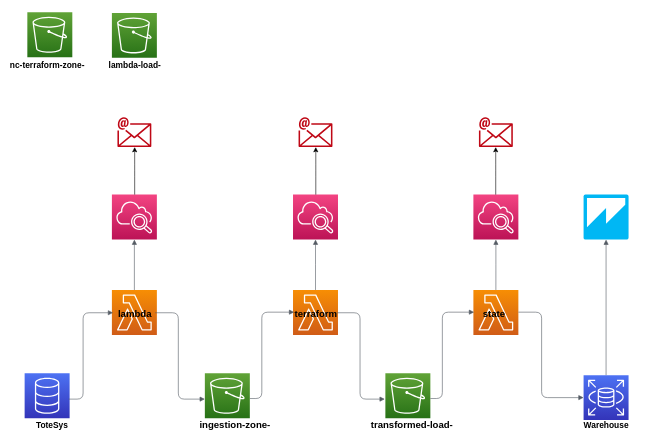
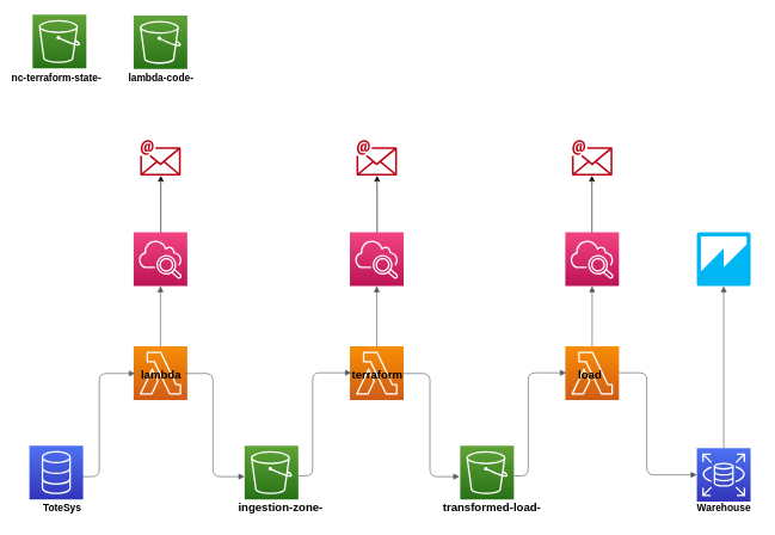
  <mxCell id="0" />
  <mxCell id="1" parent="0" />
  <mxCell id="2" value="" style="sketch=0;points=[[0,0,0],[0.25,0,0],[0.5,0,0],[0.75,0,0],[1,0,0],[0,1,0],[0.25,1,0],[0.5,1,0],[0.75,1,0],[1,1,0],[0,0.25,0],[0,0.5,0],[0,0.75,0],[1,0.25,0],[1,0.5,0],[1,0.75,0]];outlineConnect=0;fontColor=#232F3E;gradientColor=#60A337;gradientDirection=north;fillColor=#277116;strokeColor=#ffffff;dashed=0;verticalLabelPosition=bottom;verticalAlign=top;align=center;html=1;fontSize=12;fontStyle=0;aspect=fixed;shape=mxgraph.aws4.resourceIcon;resIcon=mxgraph.aws4.s3;" parent="1" vertex="1"><mxGeometry x="186" y="21" width="75" height="75" as="geometry" /></mxCell>
  <mxCell id="3" value="" style="sketch=0;points=[[0,0,0],[0.25,0,0],[0.5,0,0],[0.75,0,0],[1,0,0],[0,1,0],[0.25,1,0],[0.5,1,0],[0.75,1,0],[1,1,0],[0,0.25,0],[0,0.5,0],[0,0.75,0],[1,0.25,0],[1,0.5,0],[1,0.75,0]];outlineConnect=0;fontColor=#232F3E;gradientColor=#60A337;gradientDirection=north;fillColor=#277116;strokeColor=#ffffff;dashed=0;verticalLabelPosition=bottom;verticalAlign=top;align=center;html=1;fontSize=12;fontStyle=0;aspect=fixed;shape=mxgraph.aws4.resourceIcon;resIcon=mxgraph.aws4.s3;" parent="1" vertex="1"><mxGeometry x="341" y="622" width="75" height="75" as="geometry" /></mxCell>
  <mxCell id="4" value="" style="sketch=0;points=[[0,0,0],[0.25,0,0],[0.5,0,0],[0.75,0,0],[1,0,0],[0,1,0],[0.25,1,0],[0.5,1,0],[0.75,1,0],[1,1,0],[0,0.25,0],[0,0.5,0],[0,0.75,0],[1,0.25,0],[1,0.5,0],[1,0.75,0]];outlineConnect=0;fontColor=#232F3E;gradientColor=#F78E04;gradientDirection=north;fillColor=#D05C17;strokeColor=#ffffff;dashed=0;verticalLabelPosition=bottom;verticalAlign=top;align=center;html=1;fontSize=12;fontStyle=0;aspect=fixed;shape=mxgraph.aws4.resourceIcon;resIcon=mxgraph.aws4.lambda;" parent="1" vertex="1"><mxGeometry x="186" y="483" width="75" height="75" as="geometry" /></mxCell>
- <mxCell id="5" value="&lt;font style=&quot;font-size: 14px;&quot;&gt;lambda-load-&lt;/font&gt;" style="text;strokeColor=none;fillColor=none;html=1;fontSize=24;fontStyle=1;verticalAlign=middle;align=center;" parent="1" vertex="1"><mxGeometry x="173.5" y="85" width="100" height="40" as="geometry" /></mxCell>
+ <mxCell id="5" value="&lt;font style=&quot;font-size: 14px;&quot;&gt;lambda-code-&lt;/font&gt;" style="text;strokeColor=none;fillColor=none;html=1;fontSize=24;fontStyle=1;verticalAlign=middle;align=center;" parent="1" vertex="1"><mxGeometry x="173.5" y="85" width="100" height="40" as="geometry" /></mxCell>
  <mxCell id="6" value="&lt;font style=&quot;font-size: 16px;&quot;&gt;ingestion-zone-&lt;/font&gt;" style="text;strokeColor=none;fillColor=none;html=1;fontSize=24;fontStyle=1;verticalAlign=middle;align=center;" parent="1" vertex="1"><mxGeometry x="341" y="685" width="100" height="40" as="geometry" /></mxCell>
  <mxCell id="7" value="" style="sketch=0;points=[[0,0,0],[0.25,0,0],[0.5,0,0],[0.75,0,0],[1,0,0],[0,1,0],[0.25,1,0],[0.5,1,0],[0.75,1,0],[1,1,0],[0,0.25,0],[0,0.5,0],[0,0.75,0],[1,0.25,0],[1,0.5,0],[1,0.75,0]];outlineConnect=0;fontColor=#232F3E;gradientColor=#4D72F3;gradientDirection=north;fillColor=#3334B9;strokeColor=#ffffff;dashed=0;verticalLabelPosition=bottom;verticalAlign=top;align=center;html=1;fontSize=12;fontStyle=0;aspect=fixed;shape=mxgraph.aws4.resourceIcon;resIcon=mxgraph.aws4.database;direction=east;" parent="1" vertex="1"><mxGeometry x="40.5" y="622" width="75" height="75" as="geometry" /></mxCell>
  <mxCell id="8" value="&lt;font style=&quot;font-size: 14px;&quot;&gt;ToteSys&lt;/font&gt;" style="text;strokeColor=none;fillColor=none;html=1;fontSize=24;fontStyle=1;verticalAlign=middle;align=center;" parent="1" vertex="1"><mxGeometry x="36" y="685" width="100" height="40" as="geometry" /></mxCell>
  <mxCell id="9" value="" style="sketch=0;points=[[0,0,0],[0.25,0,0],[0.5,0,0],[0.75,0,0],[1,0,0],[0,1,0],[0.25,1,0],[0.5,1,0],[0.75,1,0],[1,1,0],[0,0.25,0],[0,0.5,0],[0,0.75,0],[1,0.25,0],[1,0.5,0],[1,0.75,0]];points=[[0,0,0],[0.25,0,0],[0.5,0,0],[0.75,0,0],[1,0,0],[0,1,0],[0.25,1,0],[0.5,1,0],[0.75,1,0],[1,1,0],[0,0.25,0],[0,0.5,0],[0,0.75,0],[1,0.25,0],[1,0.5,0],[1,0.75,0]];outlineConnect=0;fontColor=#232F3E;gradientColor=#F34482;gradientDirection=north;fillColor=#BC1356;strokeColor=#ffffff;dashed=0;verticalLabelPosition=bottom;verticalAlign=top;align=center;html=1;fontSize=12;fontStyle=0;aspect=fixed;shape=mxgraph.aws4.resourceIcon;resIcon=mxgraph.aws4.cloudwatch_2;" parent="1" vertex="1"><mxGeometry x="186" y="324" width="75" height="75" as="geometry" /></mxCell>
  <mxCell id="10" value="" style="sketch=0;points=[[0,0,0],[0.25,0,0],[0.5,0,0],[0.75,0,0],[1,0,0],[0,1,0],[0.25,1,0],[0.5,1,0],[0.75,1,0],[1,1,0],[0,0.25,0],[0,0.5,0],[0,0.75,0],[1,0.25,0],[1,0.5,0],[1,0.75,0]];outlineConnect=0;fontColor=#232F3E;gradientColor=#60A337;gradientDirection=north;fillColor=#277116;strokeColor=#ffffff;dashed=0;verticalLabelPosition=bottom;verticalAlign=top;align=center;html=1;fontSize=12;fontStyle=0;aspect=fixed;shape=mxgraph.aws4.resourceIcon;resIcon=mxgraph.aws4.s3;" parent="1" vertex="1"><mxGeometry x="45" y="20" width="75" height="75" as="geometry" /></mxCell>
- <mxCell id="11" value="&lt;font style=&quot;font-size: 14px;&quot;&gt;nc-terraform-zone-&lt;/font&gt;" style="text;strokeColor=none;fillColor=none;html=1;fontSize=24;fontStyle=1;verticalAlign=middle;align=center;" parent="1" vertex="1"><mxGeometry x="20" y="84" width="116" height="42" as="geometry" /></mxCell>
+ <mxCell id="11" value="&lt;font style=&quot;font-size: 14px;&quot;&gt;nc-terraform-state-&lt;/font&gt;" style="text;strokeColor=none;fillColor=none;html=1;fontSize=24;fontStyle=1;verticalAlign=middle;align=center;" parent="1" vertex="1"><mxGeometry x="20" y="84" width="116" height="42" as="geometry" /></mxCell>
  <mxCell id="12" value="&lt;font style=&quot;font-size: 16px;&quot;&gt;lambda&lt;/font&gt;" style="text;strokeColor=none;fillColor=none;html=1;fontSize=24;fontStyle=1;verticalAlign=middle;align=center;" parent="1" vertex="1"><mxGeometry x="173.5" y="500.5" width="100" height="40" as="geometry" /></mxCell>
  <mxCell id="13" value="" style="sketch=0;points=[[0,0,0],[0.25,0,0],[0.5,0,0],[0.75,0,0],[1,0,0],[0,1,0],[0.25,1,0],[0.5,1,0],[0.75,1,0],[1,1,0],[0,0.25,0],[0,0.5,0],[0,0.75,0],[1,0.25,0],[1,0.5,0],[1,0.75,0]];outlineConnect=0;fontColor=#232F3E;gradientColor=#F78E04;gradientDirection=north;fillColor=#D05C17;strokeColor=#ffffff;dashed=0;verticalLabelPosition=bottom;verticalAlign=top;align=center;html=1;fontSize=12;fontStyle=0;aspect=fixed;shape=mxgraph.aws4.resourceIcon;resIcon=mxgraph.aws4.lambda;" vertex="1" parent="1"><mxGeometry x="488" y="483" width="75" height="75" as="geometry" /></mxCell>
  <mxCell id="14" value="" style="sketch=0;points=[[0,0,0],[0.25,0,0],[0.5,0,0],[0.75,0,0],[1,0,0],[0,1,0],[0.25,1,0],[0.5,1,0],[0.75,1,0],[1,1,0],[0,0.25,0],[0,0.5,0],[0,0.75,0],[1,0.25,0],[1,0.5,0],[1,0.75,0]];outlineConnect=0;fontColor=#232F3E;gradientColor=#F78E04;gradientDirection=north;fillColor=#D05C17;strokeColor=#ffffff;dashed=0;verticalLabelPosition=bottom;verticalAlign=top;align=center;html=1;fontSize=12;fontStyle=0;aspect=fixed;shape=mxgraph.aws4.resourceIcon;resIcon=mxgraph.aws4.lambda;" vertex="1" parent="1"><mxGeometry x="788.76" y="483" width="75" height="75" as="geometry" /></mxCell>
  <mxCell id="15" value="" style="sketch=0;points=[[0,0,0],[0.25,0,0],[0.5,0,0],[0.75,0,0],[1,0,0],[0,1,0],[0.25,1,0],[0.5,1,0],[0.75,1,0],[1,1,0],[0,0.25,0],[0,0.5,0],[0,0.75,0],[1,0.25,0],[1,0.5,0],[1,0.75,0]];outlineConnect=0;fontColor=#232F3E;gradientColor=#60A337;gradientDirection=north;fillColor=#277116;strokeColor=#ffffff;dashed=0;verticalLabelPosition=bottom;verticalAlign=top;align=center;html=1;fontSize=12;fontStyle=0;aspect=fixed;shape=mxgraph.aws4.resourceIcon;resIcon=mxgraph.aws4.s3;" vertex="1" parent="1"><mxGeometry x="642" y="622" width="75" height="75" as="geometry" /></mxCell>
  <mxCell id="16" value="&lt;font style=&quot;font-size: 16px;&quot;&gt;transformed-load-&lt;/font&gt;" style="text;strokeColor=none;fillColor=none;html=1;fontSize=24;fontStyle=1;verticalAlign=middle;align=center;" vertex="1" parent="1"><mxGeometry x="635.5" y="685" width="100" height="40" as="geometry" /></mxCell>
  <mxCell id="17" value="&lt;font style=&quot;font-size: 16px;&quot;&gt;terraform&lt;/font&gt;" style="text;strokeColor=none;fillColor=none;html=1;fontSize=24;fontStyle=1;verticalAlign=middle;align=center;" vertex="1" parent="1"><mxGeometry x="475.5" y="500.5" width="100" height="40" as="geometry" /></mxCell>
- <mxCell id="18" value="&lt;font style=&quot;font-size: 16px;&quot;&gt;state&lt;/font&gt;" style="text;strokeColor=none;fillColor=none;html=1;fontSize=24;fontStyle=1;verticalAlign=middle;align=center;" vertex="1" parent="1"><mxGeometry x="773" y="500.5" width="100" height="40" as="geometry" /></mxCell>
+ <mxCell id="18" value="&lt;font style=&quot;font-size: 16px;&quot;&gt;load&lt;/font&gt;" style="text;strokeColor=none;fillColor=none;html=1;fontSize=24;fontStyle=1;verticalAlign=middle;align=center;" vertex="1" parent="1"><mxGeometry x="773" y="500.5" width="100" height="40" as="geometry" /></mxCell>
  <mxCell id="19" value="" style="sketch=0;points=[[0,0,0],[0.25,0,0],[0.5,0,0],[0.75,0,0],[1,0,0],[0,1,0],[0.25,1,0],[0.5,1,0],[0.75,1,0],[1,1,0],[0,0.25,0],[0,0.5,0],[0,0.75,0],[1,0.25,0],[1,0.5,0],[1,0.75,0]];outlineConnect=0;fontColor=#232F3E;gradientColor=#4D72F3;gradientDirection=north;fillColor=#3334B9;strokeColor=#ffffff;dashed=0;verticalLabelPosition=bottom;verticalAlign=top;align=center;html=1;fontSize=12;fontStyle=0;aspect=fixed;shape=mxgraph.aws4.resourceIcon;resIcon=mxgraph.aws4.rds;" vertex="1" parent="1"><mxGeometry x="972.5" y="625" width="75" height="75" as="geometry" /></mxCell>
  <mxCell id="20" value="&lt;span style=&quot;font-size: 14px;&quot;&gt;Warehouse&lt;/span&gt;" style="text;strokeColor=none;fillColor=none;html=1;fontSize=24;fontStyle=1;verticalAlign=middle;align=center;" vertex="1" parent="1"><mxGeometry x="960" y="685" width="100" height="40" as="geometry" /></mxCell>
  <mxCell id="21" value="" style="edgeStyle=elbowEdgeStyle;rounded=1;html=1;fontSize=14;" edge="1" parent="1" source="9" target="22"><mxGeometry relative="1" as="geometry" /></mxCell>
  <mxCell id="22" value="" style="sketch=0;outlineConnect=0;fontColor=#232F3E;gradientColor=none;fillColor=#BF0816;strokeColor=none;dashed=0;verticalLabelPosition=bottom;verticalAlign=top;align=center;html=1;fontSize=12;fontStyle=0;aspect=fixed;shape=mxgraph.aws4.email;" vertex="1" parent="1"><mxGeometry x="195.24" y="195" width="56.52" height="50" as="geometry" /></mxCell>
  <mxCell id="23" value="" style="outlineConnect=0;dashed=0;verticalLabelPosition=bottom;verticalAlign=top;align=center;html=1;shape=mxgraph.aws3.quicksight;fillColor=#00B7F4;gradientColor=none;fontSize=14;" vertex="1" parent="1"><mxGeometry x="972.5" y="324" width="75" height="75" as="geometry" /></mxCell>
  <mxCell id="24" value="" style="edgeStyle=elbowEdgeStyle;html=1;endArrow=block;startArrow=none;endFill=1;strokeColor=#545B64;rounded=1;fontSize=14;" edge="1" parent="1"><mxGeometry width="100" relative="1" as="geometry"><mxPoint x="114" y="665" as="sourcePoint" /><mxPoint x="188" y="521" as="targetPoint" /><Array as="points"><mxPoint x="138" y="665" /><mxPoint x="148" y="625" /><mxPoint x="138" y="665" /><mxPoint x="148" y="595" /></Array></mxGeometry></mxCell>
  <mxCell id="25" value="" style="edgeStyle=elbowEdgeStyle;html=1;endArrow=block;startArrow=none;endFill=1;strokeColor=#545B64;rounded=1;fontSize=14;" edge="1" parent="1"><mxGeometry width="100" relative="1" as="geometry"><mxPoint x="258" y="521" as="sourcePoint" /><mxPoint x="341" y="665" as="targetPoint" /><Array as="points"><mxPoint x="296.76" y="605" /></Array></mxGeometry></mxCell>
  <mxCell id="26" value="" style="edgeStyle=elbowEdgeStyle;html=1;endArrow=block;startArrow=none;endFill=1;strokeColor=#545B64;rounded=1;fontSize=14;" edge="1" parent="1"><mxGeometry width="100" relative="1" as="geometry"><mxPoint x="561" y="521" as="sourcePoint" /><mxPoint x="641" y="665" as="targetPoint" /><Array as="points"><mxPoint x="599.76" y="605" /></Array></mxGeometry></mxCell>
  <mxCell id="27" value="" style="edgeStyle=elbowEdgeStyle;html=1;endArrow=block;startArrow=none;endFill=1;strokeColor=#545B64;rounded=1;fontSize=14;" edge="1" parent="1"><mxGeometry width="100" relative="1" as="geometry"><mxPoint x="416" y="664" as="sourcePoint" /><mxPoint x="490" y="520" as="targetPoint" /><Array as="points"><mxPoint x="436" y="664" /><mxPoint x="446" y="624" /><mxPoint x="436" y="664" /><mxPoint x="446" y="594" /></Array></mxGeometry></mxCell>
  <mxCell id="28" value="" style="edgeStyle=elbowEdgeStyle;html=1;endArrow=block;startArrow=none;endFill=1;strokeColor=#545B64;rounded=1;fontSize=14;" edge="1" parent="1"><mxGeometry width="100" relative="1" as="geometry"><mxPoint x="717" y="664" as="sourcePoint" /><mxPoint x="790" y="520" as="targetPoint" /><Array as="points"><mxPoint x="737" y="664" /><mxPoint x="747" y="624" /><mxPoint x="737" y="664" /><mxPoint x="747" y="594" /></Array></mxGeometry></mxCell>
  <mxCell id="29" value="" style="edgeStyle=elbowEdgeStyle;html=1;endArrow=block;startArrow=none;endFill=1;strokeColor=#545B64;rounded=1;fontSize=14;entryX=0;entryY=0.5;entryDx=0;entryDy=0;entryPerimeter=0;" edge="1" parent="1" target="19"><mxGeometry width="100" relative="1" as="geometry"><mxPoint x="863.76" y="520" as="sourcePoint" /><mxPoint x="943.76" y="664" as="targetPoint" /><Array as="points"><mxPoint x="902.52" y="604" /></Array></mxGeometry></mxCell>
  <mxCell id="30" value="" style="edgeStyle=orthogonalEdgeStyle;html=1;endArrow=block;elbow=vertical;startArrow=none;endFill=1;strokeColor=#545B64;rounded=0;fontSize=14;entryX=0.5;entryY=1;entryDx=0;entryDy=0;entryPerimeter=0;exitX=0.5;exitY=0;exitDx=0;exitDy=0;exitPerimeter=0;" edge="1" parent="1" source="19" target="23"><mxGeometry width="100" relative="1" as="geometry"><mxPoint x="1010" y="615" as="sourcePoint" /><mxPoint x="1009.29" y="483" as="targetPoint" /><Array as="points" /></mxGeometry></mxCell>
  <mxCell id="31" value="" style="edgeStyle=orthogonalEdgeStyle;html=1;endArrow=none;elbow=vertical;startArrow=block;startFill=1;strokeColor=#545B64;rounded=0;fontSize=14;entryX=0.5;entryY=0;entryDx=0;entryDy=0;entryPerimeter=0;exitX=0.5;exitY=1;exitDx=0;exitDy=0;exitPerimeter=0;" edge="1" parent="1" source="9" target="4"><mxGeometry width="100" relative="1" as="geometry"><mxPoint x="173.5" y="445" as="sourcePoint" /><mxPoint x="273.5" y="445" as="targetPoint" /></mxGeometry></mxCell>
  <mxCell id="32" value="" style="sketch=0;points=[[0,0,0],[0.25,0,0],[0.5,0,0],[0.75,0,0],[1,0,0],[0,1,0],[0.25,1,0],[0.5,1,0],[0.75,1,0],[1,1,0],[0,0.25,0],[0,0.5,0],[0,0.75,0],[1,0.25,0],[1,0.5,0],[1,0.75,0]];points=[[0,0,0],[0.25,0,0],[0.5,0,0],[0.75,0,0],[1,0,0],[0,1,0],[0.25,1,0],[0.5,1,0],[0.75,1,0],[1,1,0],[0,0.25,0],[0,0.5,0],[0,0.75,0],[1,0.25,0],[1,0.5,0],[1,0.75,0]];outlineConnect=0;fontColor=#232F3E;gradientColor=#F34482;gradientDirection=north;fillColor=#BC1356;strokeColor=#ffffff;dashed=0;verticalLabelPosition=bottom;verticalAlign=top;align=center;html=1;fontSize=12;fontStyle=0;aspect=fixed;shape=mxgraph.aws4.resourceIcon;resIcon=mxgraph.aws4.cloudwatch_2;" vertex="1" parent="1"><mxGeometry x="488" y="324" width="75" height="75" as="geometry" /></mxCell>
  <mxCell id="33" value="" style="edgeStyle=elbowEdgeStyle;rounded=1;html=1;fontSize=14;" edge="1" parent="1" source="32" target="34"><mxGeometry relative="1" as="geometry" /></mxCell>
  <mxCell id="34" value="" style="sketch=0;outlineConnect=0;fontColor=#232F3E;gradientColor=none;fillColor=#BF0816;strokeColor=none;dashed=0;verticalLabelPosition=bottom;verticalAlign=top;align=center;html=1;fontSize=12;fontStyle=0;aspect=fixed;shape=mxgraph.aws4.email;" vertex="1" parent="1"><mxGeometry x="497.24" y="195" width="56.52" height="50" as="geometry" /></mxCell>
  <mxCell id="35" value="" style="edgeStyle=orthogonalEdgeStyle;html=1;endArrow=none;elbow=vertical;startArrow=block;startFill=1;strokeColor=#545B64;rounded=0;fontSize=14;entryX=0.5;entryY=0;entryDx=0;entryDy=0;entryPerimeter=0;exitX=0.5;exitY=1;exitDx=0;exitDy=0;exitPerimeter=0;" edge="1" parent="1" source="32"><mxGeometry width="100" relative="1" as="geometry"><mxPoint x="475.5" y="445" as="sourcePoint" /><mxPoint x="525.5" y="483" as="targetPoint" /></mxGeometry></mxCell>
  <mxCell id="36" value="" style="sketch=0;points=[[0,0,0],[0.25,0,0],[0.5,0,0],[0.75,0,0],[1,0,0],[0,1,0],[0.25,1,0],[0.5,1,0],[0.75,1,0],[1,1,0],[0,0.25,0],[0,0.5,0],[0,0.75,0],[1,0.25,0],[1,0.5,0],[1,0.75,0]];points=[[0,0,0],[0.25,0,0],[0.5,0,0],[0.75,0,0],[1,0,0],[0,1,0],[0.25,1,0],[0.5,1,0],[0.75,1,0],[1,1,0],[0,0.25,0],[0,0.5,0],[0,0.75,0],[1,0.25,0],[1,0.5,0],[1,0.75,0]];outlineConnect=0;fontColor=#232F3E;gradientColor=#F34482;gradientDirection=north;fillColor=#BC1356;strokeColor=#ffffff;dashed=0;verticalLabelPosition=bottom;verticalAlign=top;align=center;html=1;fontSize=12;fontStyle=0;aspect=fixed;shape=mxgraph.aws4.resourceIcon;resIcon=mxgraph.aws4.cloudwatch_2;" vertex="1" parent="1"><mxGeometry x="788.76" y="324" width="75" height="75" as="geometry" /></mxCell>
  <mxCell id="37" value="" style="edgeStyle=elbowEdgeStyle;rounded=1;html=1;fontSize=14;" edge="1" parent="1" source="36" target="38"><mxGeometry relative="1" as="geometry" /></mxCell>
  <mxCell id="38" value="" style="sketch=0;outlineConnect=0;fontColor=#232F3E;gradientColor=none;fillColor=#BF0816;strokeColor=none;dashed=0;verticalLabelPosition=bottom;verticalAlign=top;align=center;html=1;fontSize=12;fontStyle=0;aspect=fixed;shape=mxgraph.aws4.email;" vertex="1" parent="1"><mxGeometry x="798" y="195" width="56.52" height="50" as="geometry" /></mxCell>
  <mxCell id="39" value="" style="edgeStyle=orthogonalEdgeStyle;html=1;endArrow=none;elbow=vertical;startArrow=block;startFill=1;strokeColor=#545B64;rounded=0;fontSize=14;entryX=0.5;entryY=0;entryDx=0;entryDy=0;entryPerimeter=0;exitX=0.5;exitY=1;exitDx=0;exitDy=0;exitPerimeter=0;" edge="1" parent="1" source="36"><mxGeometry width="100" relative="1" as="geometry"><mxPoint x="776.26" y="445" as="sourcePoint" /><mxPoint x="826.26" y="483" as="targetPoint" /></mxGeometry></mxCell>
